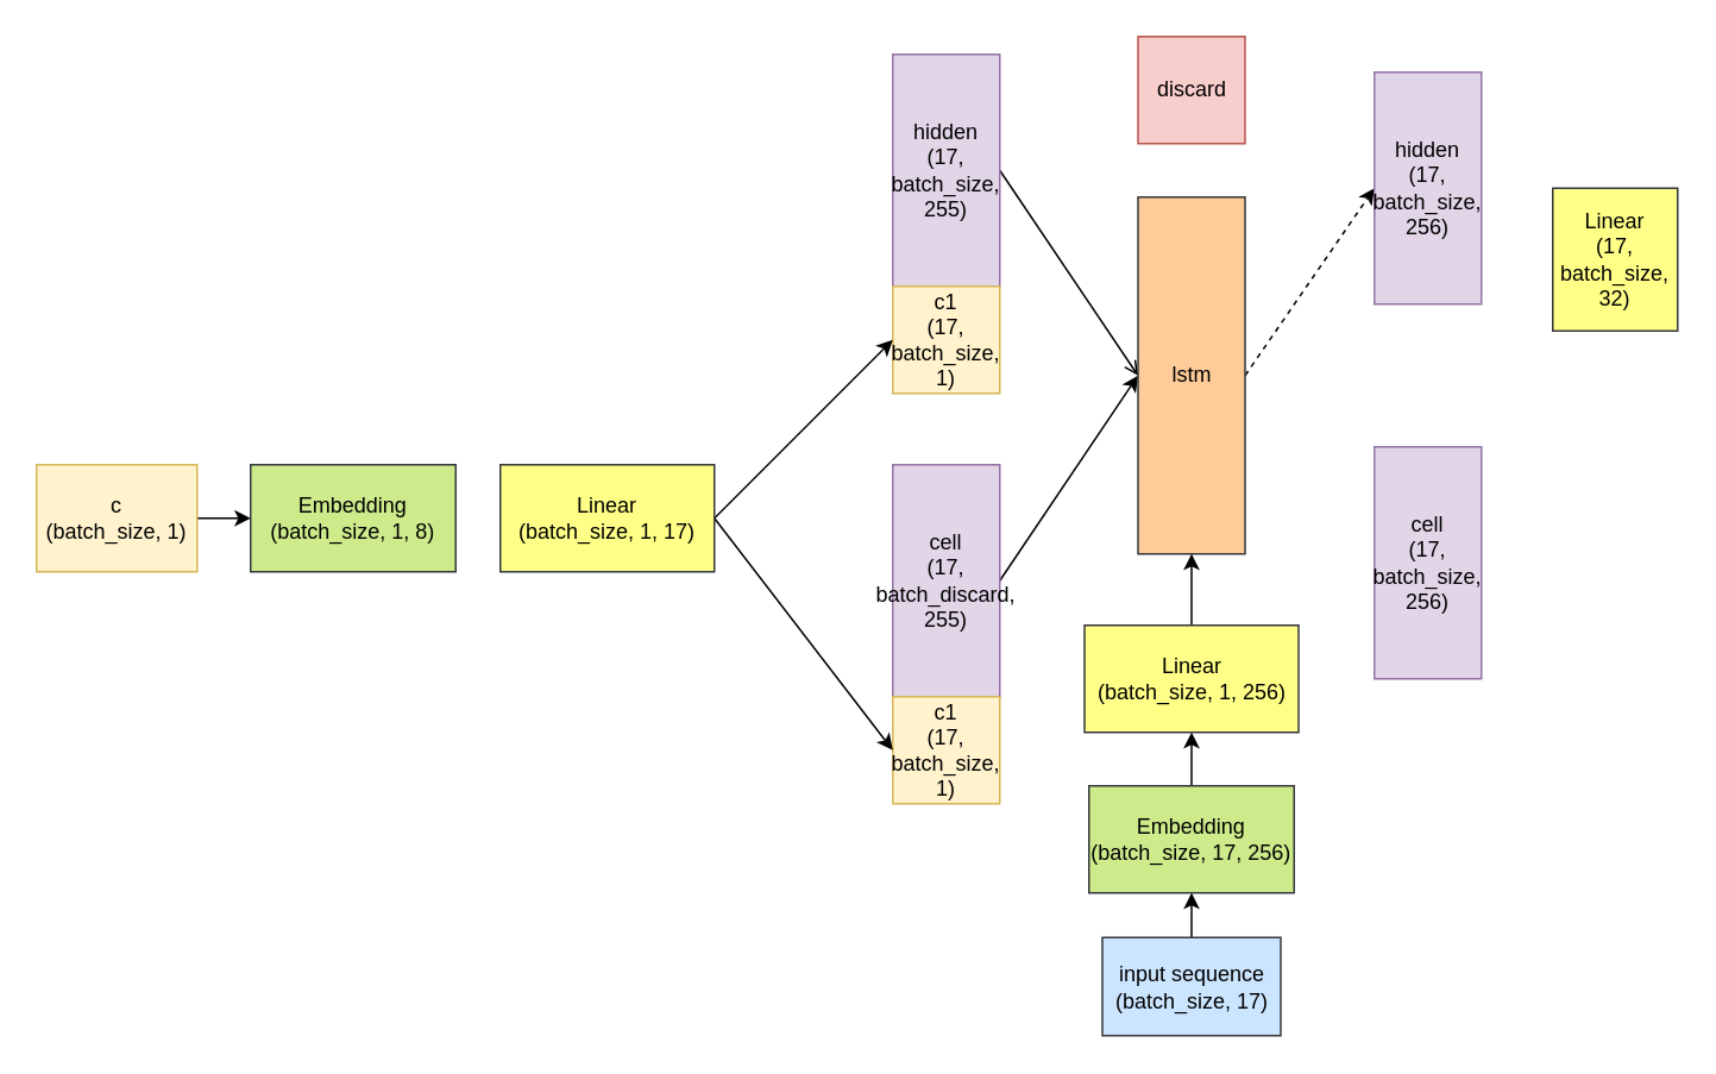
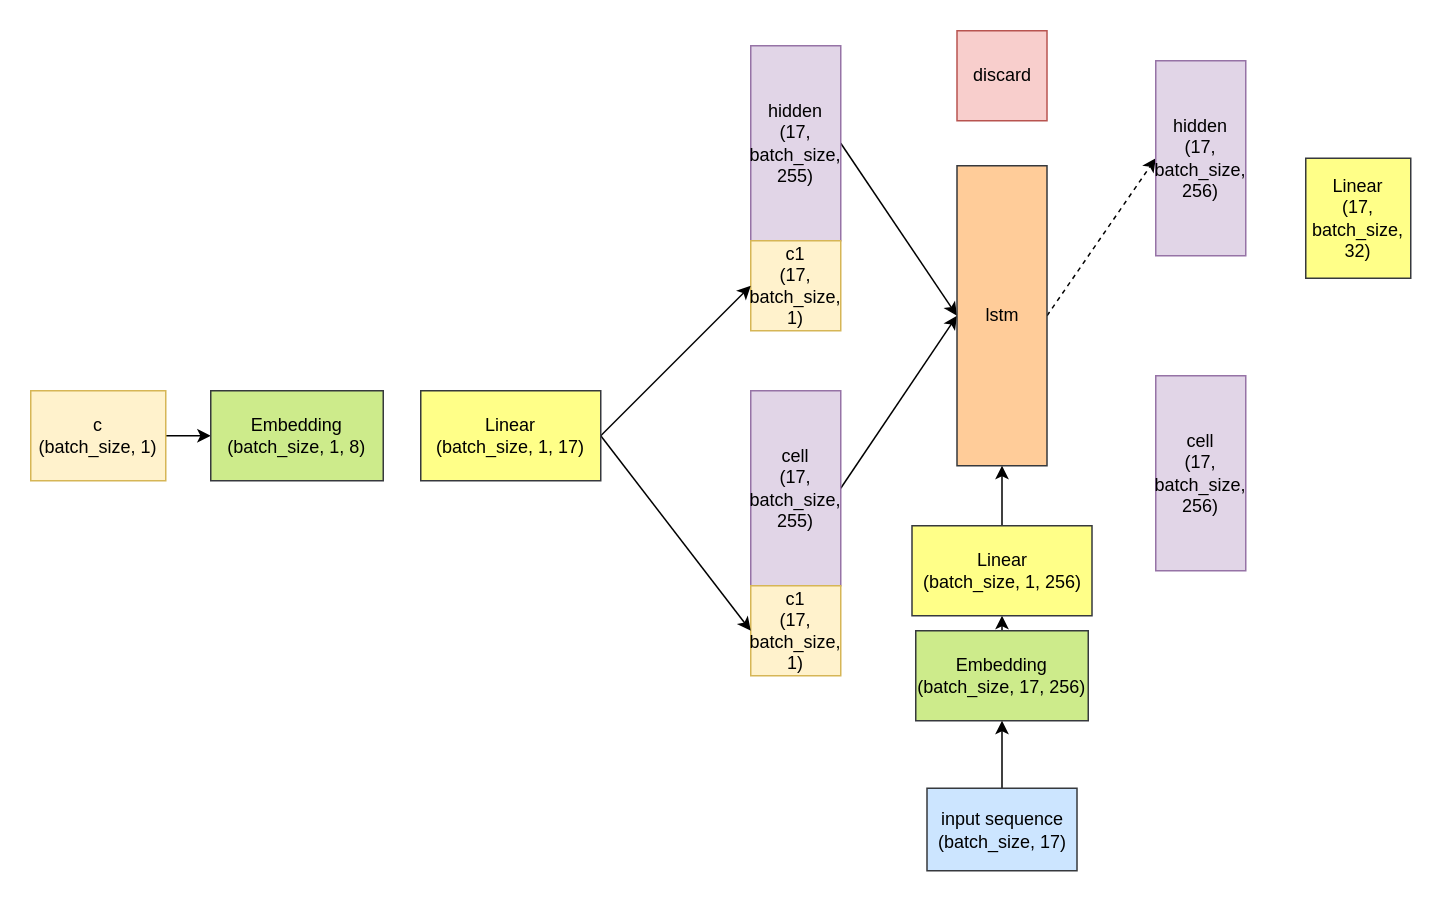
  <mxCell id="0" />
  <mxCell id="1" parent="0" />
- <mxCell id="2" style="rounded=0;orthogonalLoop=1;jettySize=auto;html=1;exitX=1;exitY=0.5;exitDx=0;exitDy=0;entryX=0;entryY=0.5;entryDx=0;entryDy=0;endArrow=open;" edge="1" parent="1" source="3" target="9"><mxGeometry relative="1" as="geometry" /></mxCell>
+ <mxCell id="2" style="rounded=0;orthogonalLoop=1;jettySize=auto;html=1;exitX=1;exitY=0.5;exitDx=0;exitDy=0;entryX=0;entryY=0.5;entryDx=0;entryDy=0;" edge="1" parent="1" source="3" target="9"><mxGeometry relative="1" as="geometry" /></mxCell>
  <mxCell id="3" value="hidden&lt;br&gt;(17, batch_size, 255)" style="rounded=0;whiteSpace=wrap;html=1;fillColor=#e1d5e7;strokeColor=#9673a6;" vertex="1" parent="1"><mxGeometry x="500" y="30" width="60" height="130" as="geometry" /></mxCell>
  <mxCell id="4" style="edgeStyle=none;rounded=0;orthogonalLoop=1;jettySize=auto;html=1;exitX=1;exitY=0.5;exitDx=0;exitDy=0;entryX=0;entryY=0.5;entryDx=0;entryDy=0;" edge="1" parent="1" source="5" target="9"><mxGeometry relative="1" as="geometry" /></mxCell>
- <mxCell id="5" value="cell&lt;br&gt;(17, batch_discard, 255)" style="rounded=0;whiteSpace=wrap;html=1;fillColor=#e1d5e7;strokeColor=#9673a6;" vertex="1" parent="1"><mxGeometry x="500" y="260" width="60" height="130" as="geometry" /></mxCell>
+ <mxCell id="5" value="cell&lt;br&gt;(17, batch_size, 255)" style="rounded=0;whiteSpace=wrap;html=1;fillColor=#e1d5e7;strokeColor=#9673a6;" vertex="1" parent="1"><mxGeometry x="500" y="260" width="60" height="130" as="geometry" /></mxCell>
  <mxCell id="6" value="c1&lt;br&gt;(17, batch_size, 1)" style="rounded=0;whiteSpace=wrap;html=1;fillColor=#fff2cc;strokeColor=#d6b656;" vertex="1" parent="1"><mxGeometry x="500" y="160" width="60" height="60" as="geometry" /></mxCell>
  <mxCell id="7" value="c1&lt;br&gt;(17, batch_size, 1)" style="rounded=0;whiteSpace=wrap;html=1;fillColor=#fff2cc;strokeColor=#d6b656;" vertex="1" parent="1"><mxGeometry x="500" y="390" width="60" height="60" as="geometry" /></mxCell>
  <mxCell id="8" style="edgeStyle=none;rounded=0;orthogonalLoop=1;jettySize=auto;html=1;exitX=1;exitY=0.5;exitDx=0;exitDy=0;entryX=0;entryY=0.5;entryDx=0;entryDy=0;dashed=1;" edge="1" parent="1" source="9" target="24"><mxGeometry relative="1" as="geometry" /></mxCell>
  <mxCell id="9" value="lstm" style="rounded=0;whiteSpace=wrap;html=1;fillColor=#ffcc99;strokeColor=#36393d;" vertex="1" parent="1"><mxGeometry x="637.5" y="110" width="60" height="200" as="geometry" /></mxCell>
  <mxCell id="10" style="edgeStyle=none;rounded=0;orthogonalLoop=1;jettySize=auto;html=1;exitX=0.5;exitY=0;exitDx=0;exitDy=0;entryX=0.5;entryY=1;entryDx=0;entryDy=0;" edge="1" parent="1" source="11" target="15"><mxGeometry relative="1" as="geometry" /></mxCell>
- <mxCell id="11" value="Embedding&lt;br&gt;(batch_size, 17, 256)" style="rounded=0;whiteSpace=wrap;html=1;fillColor=#cdeb8b;strokeColor=#36393d;" vertex="1" parent="1"><mxGeometry x="610" y="440" width="115" height="60" as="geometry" /></mxCell>
+ <mxCell id="11" value="Embedding&lt;br&gt;(batch_size, 17, 256)" style="rounded=0;whiteSpace=wrap;html=1;fillColor=#cdeb8b;strokeColor=#36393d;" vertex="1" parent="1"><mxGeometry x="610" y="420" width="115" height="60" as="geometry" /></mxCell>
  <mxCell id="12" style="edgeStyle=none;rounded=0;orthogonalLoop=1;jettySize=auto;html=1;exitX=0.5;exitY=0;exitDx=0;exitDy=0;entryX=0.5;entryY=1;entryDx=0;entryDy=0;" edge="1" parent="1" source="13" target="11"><mxGeometry relative="1" as="geometry" /></mxCell>
  <mxCell id="13" value="input sequence&lt;br&gt;(batch_size, 17)" style="rounded=0;whiteSpace=wrap;html=1;fillColor=#cce5ff;strokeColor=#36393d;" vertex="1" parent="1"><mxGeometry x="617.5" y="525" width="100" height="55" as="geometry" /></mxCell>
  <mxCell id="14" style="edgeStyle=none;rounded=0;orthogonalLoop=1;jettySize=auto;html=1;exitX=0.5;exitY=0;exitDx=0;exitDy=0;entryX=0.5;entryY=1;entryDx=0;entryDy=0;" edge="1" parent="1" source="15" target="9"><mxGeometry relative="1" as="geometry" /></mxCell>
  <mxCell id="15" value="Linear&lt;br&gt;(batch_size, 1, 256)" style="rounded=0;whiteSpace=wrap;html=1;fillColor=#ffff88;strokeColor=#36393d;" vertex="1" parent="1"><mxGeometry x="607.5" y="350" width="120" height="60" as="geometry" /></mxCell>
  <mxCell id="16" style="edgeStyle=none;rounded=0;orthogonalLoop=1;jettySize=auto;html=1;exitX=1;exitY=0.5;exitDx=0;exitDy=0;entryX=0;entryY=0.5;entryDx=0;entryDy=0;" edge="1" parent="1" source="17" target="18"><mxGeometry relative="1" as="geometry" /></mxCell>
  <mxCell id="17" value="c&lt;br&gt;(batch_size, 1)" style="rounded=0;whiteSpace=wrap;html=1;fillColor=#fff2cc;strokeColor=#d6b656;" vertex="1" parent="1"><mxGeometry x="20" y="260" width="90" height="60" as="geometry" /></mxCell>
  <mxCell id="18" value="Embedding&lt;br&gt;(batch_size, 1, 8)" style="rounded=0;whiteSpace=wrap;html=1;fillColor=#cdeb8b;strokeColor=#36393d;" vertex="1" parent="1"><mxGeometry x="140" y="260" width="115" height="60" as="geometry" /></mxCell>
  <mxCell id="19" style="edgeStyle=none;rounded=0;orthogonalLoop=1;jettySize=auto;html=1;exitX=1;exitY=0.25;exitDx=0;exitDy=0;" edge="1" parent="1" source="17" target="17"><mxGeometry relative="1" as="geometry" /></mxCell>
  <mxCell id="20" style="edgeStyle=none;rounded=0;orthogonalLoop=1;jettySize=auto;html=1;exitX=1;exitY=0.5;exitDx=0;exitDy=0;entryX=0;entryY=0.5;entryDx=0;entryDy=0;" edge="1" parent="1" source="22" target="6"><mxGeometry relative="1" as="geometry" /></mxCell>
  <mxCell id="21" style="edgeStyle=none;rounded=0;orthogonalLoop=1;jettySize=auto;html=1;exitX=1;exitY=0.5;exitDx=0;exitDy=0;entryX=0;entryY=0.5;entryDx=0;entryDy=0;" edge="1" parent="1" source="22" target="7"><mxGeometry relative="1" as="geometry" /></mxCell>
  <mxCell id="22" value="Linear&lt;br&gt;(batch_size, 1, 17)" style="rounded=0;whiteSpace=wrap;html=1;fillColor=#ffff88;strokeColor=#36393d;" vertex="1" parent="1"><mxGeometry x="280" y="260" width="120" height="60" as="geometry" /></mxCell>
  <mxCell id="23" value="discard" style="rounded=0;whiteSpace=wrap;html=1;fillColor=#f8cecc;strokeColor=#b85450;" vertex="1" parent="1"><mxGeometry x="637.5" y="20" width="60" height="60" as="geometry" /></mxCell>
  <mxCell id="24" value="hidden&lt;br&gt;(17, batch_size, 256)" style="rounded=0;whiteSpace=wrap;html=1;fillColor=#e1d5e7;strokeColor=#9673a6;" vertex="1" parent="1"><mxGeometry x="770" y="40" width="60" height="130" as="geometry" /></mxCell>
  <mxCell id="25" value="cell&lt;br&gt;(17, batch_size, 256)" style="rounded=0;whiteSpace=wrap;html=1;fillColor=#e1d5e7;strokeColor=#9673a6;" vertex="1" parent="1"><mxGeometry x="770" y="250" width="60" height="130" as="geometry" /></mxCell>
  <mxCell id="26" value="Linear&lt;br&gt;(17, batch_size, 32)" style="rounded=0;whiteSpace=wrap;html=1;fillColor=#ffff88;strokeColor=#36393d;" vertex="1" parent="1"><mxGeometry x="870" y="105" width="70" height="80" as="geometry" /></mxCell>
